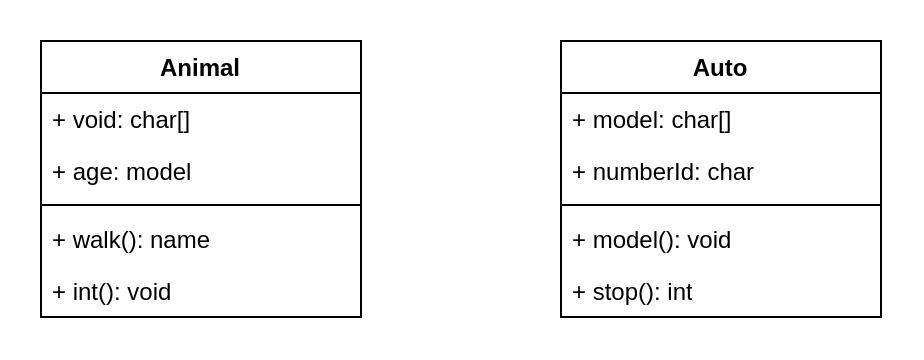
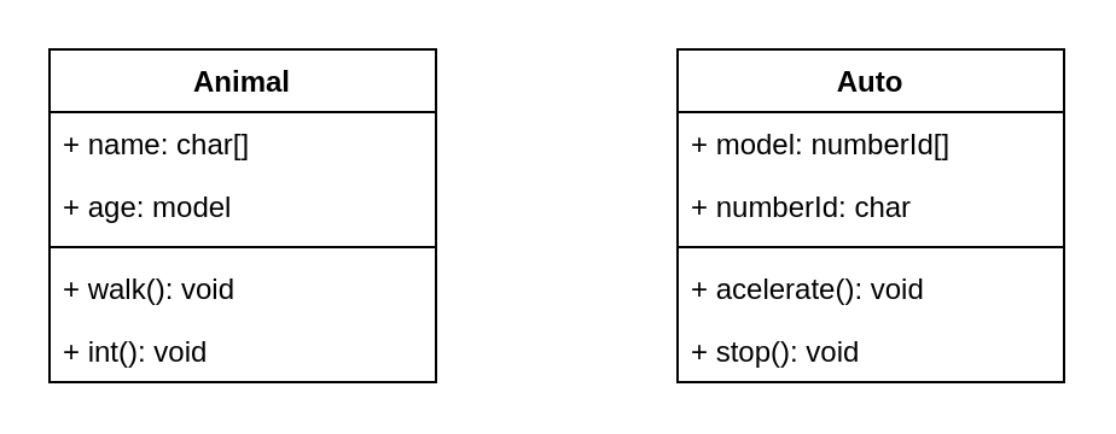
  <mxCell id="0" />
  <mxCell id="1" parent="0" />
  <mxCell id="2" value="Auto" style="swimlane;fontStyle=1;align=center;verticalAlign=top;childLayout=stackLayout;horizontal=1;startSize=26;horizontalStack=0;resizeParent=1;resizeParentMax=0;resizeLast=0;collapsible=1;marginBottom=0;whiteSpace=wrap;html=1;" vertex="1" parent="1"><mxGeometry x="280" y="20" width="160" height="138" as="geometry" /></mxCell>
- <mxCell id="3" value="+ model: char[]" style="text;strokeColor=none;fillColor=none;align=left;verticalAlign=top;spacingLeft=4;spacingRight=4;overflow=hidden;rotatable=0;points=[[0,0.5],[1,0.5]];portConstraint=eastwest;whiteSpace=wrap;html=1;" vertex="1" parent="2"><mxGeometry y="26" width="160" height="26" as="geometry" /></mxCell>
+ <mxCell id="3" value="+ model: numberId[]" style="text;strokeColor=none;fillColor=none;align=left;verticalAlign=top;spacingLeft=4;spacingRight=4;overflow=hidden;rotatable=0;points=[[0,0.5],[1,0.5]];portConstraint=eastwest;whiteSpace=wrap;html=1;" vertex="1" parent="2"><mxGeometry y="26" width="160" height="26" as="geometry" /></mxCell>
  <mxCell id="4" value="+ numberId: char" style="text;strokeColor=none;fillColor=none;align=left;verticalAlign=top;spacingLeft=4;spacingRight=4;overflow=hidden;rotatable=0;points=[[0,0.5],[1,0.5]];portConstraint=eastwest;whiteSpace=wrap;html=1;" vertex="1" parent="2"><mxGeometry y="52" width="160" height="26" as="geometry" /></mxCell>
  <mxCell id="5" value="" style="line;strokeWidth=1;fillColor=none;align=left;verticalAlign=middle;spacingTop=-1;spacingLeft=3;spacingRight=3;rotatable=0;labelPosition=right;points=[];portConstraint=eastwest;strokeColor=inherit;" vertex="1" parent="2"><mxGeometry y="78" width="160" height="8" as="geometry" /></mxCell>
- <mxCell id="6" value="+ model(): void" style="text;strokeColor=none;fillColor=none;align=left;verticalAlign=top;spacingLeft=4;spacingRight=4;overflow=hidden;rotatable=0;points=[[0,0.5],[1,0.5]];portConstraint=eastwest;whiteSpace=wrap;html=1;" vertex="1" parent="2"><mxGeometry y="86" width="160" height="26" as="geometry" /></mxCell>
- <mxCell id="7" value="+ stop(): int" style="text;strokeColor=none;fillColor=none;align=left;verticalAlign=top;spacingLeft=4;spacingRight=4;overflow=hidden;rotatable=0;points=[[0,0.5],[1,0.5]];portConstraint=eastwest;whiteSpace=wrap;html=1;" vertex="1" parent="2"><mxGeometry y="112" width="160" height="26" as="geometry" /></mxCell>
+ <mxCell id="6" value="+ acelerate(): void" style="text;strokeColor=none;fillColor=none;align=left;verticalAlign=top;spacingLeft=4;spacingRight=4;overflow=hidden;rotatable=0;points=[[0,0.5],[1,0.5]];portConstraint=eastwest;whiteSpace=wrap;html=1;" vertex="1" parent="2"><mxGeometry y="86" width="160" height="26" as="geometry" /></mxCell>
+ <mxCell id="7" value="+ stop(): void" style="text;strokeColor=none;fillColor=none;align=left;verticalAlign=top;spacingLeft=4;spacingRight=4;overflow=hidden;rotatable=0;points=[[0,0.5],[1,0.5]];portConstraint=eastwest;whiteSpace=wrap;html=1;" vertex="1" parent="2"><mxGeometry y="112" width="160" height="26" as="geometry" /></mxCell>
  <mxCell id="8" value="Animal" style="swimlane;fontStyle=1;align=center;verticalAlign=top;childLayout=stackLayout;horizontal=1;startSize=26;horizontalStack=0;resizeParent=1;resizeParentMax=0;resizeLast=0;collapsible=1;marginBottom=0;whiteSpace=wrap;html=1;" vertex="1" parent="1"><mxGeometry x="20" y="20" width="160" height="138" as="geometry" /></mxCell>
- <mxCell id="9" value="+ void: char[]" style="text;strokeColor=none;fillColor=none;align=left;verticalAlign=top;spacingLeft=4;spacingRight=4;overflow=hidden;rotatable=0;points=[[0,0.5],[1,0.5]];portConstraint=eastwest;whiteSpace=wrap;html=1;" vertex="1" parent="8"><mxGeometry y="26" width="160" height="26" as="geometry" /></mxCell>
+ <mxCell id="9" value="+ name: char[]" style="text;strokeColor=none;fillColor=none;align=left;verticalAlign=top;spacingLeft=4;spacingRight=4;overflow=hidden;rotatable=0;points=[[0,0.5],[1,0.5]];portConstraint=eastwest;whiteSpace=wrap;html=1;" vertex="1" parent="8"><mxGeometry y="26" width="160" height="26" as="geometry" /></mxCell>
  <mxCell id="10" value="+ age: model" style="text;strokeColor=none;fillColor=none;align=left;verticalAlign=top;spacingLeft=4;spacingRight=4;overflow=hidden;rotatable=0;points=[[0,0.5],[1,0.5]];portConstraint=eastwest;whiteSpace=wrap;html=1;" vertex="1" parent="8"><mxGeometry y="52" width="160" height="26" as="geometry" /></mxCell>
  <mxCell id="11" value="" style="line;strokeWidth=1;fillColor=none;align=left;verticalAlign=middle;spacingTop=-1;spacingLeft=3;spacingRight=3;rotatable=0;labelPosition=right;points=[];portConstraint=eastwest;strokeColor=inherit;" vertex="1" parent="8"><mxGeometry y="78" width="160" height="8" as="geometry" /></mxCell>
- <mxCell id="12" value="+ walk(): name&lt;div&gt;&lt;br&gt;&lt;/div&gt;" style="text;strokeColor=none;fillColor=none;align=left;verticalAlign=top;spacingLeft=4;spacingRight=4;overflow=hidden;rotatable=0;points=[[0,0.5],[1,0.5]];portConstraint=eastwest;whiteSpace=wrap;html=1;" vertex="1" parent="8"><mxGeometry y="86" width="160" height="26" as="geometry" /></mxCell>
+ <mxCell id="12" value="+ walk(): void&lt;div&gt;&lt;br&gt;&lt;/div&gt;" style="text;strokeColor=none;fillColor=none;align=left;verticalAlign=top;spacingLeft=4;spacingRight=4;overflow=hidden;rotatable=0;points=[[0,0.5],[1,0.5]];portConstraint=eastwest;whiteSpace=wrap;html=1;" vertex="1" parent="8"><mxGeometry y="86" width="160" height="26" as="geometry" /></mxCell>
  <mxCell id="13" value="+ int(): void&lt;div&gt;&lt;br&gt;&lt;/div&gt;" style="text;strokeColor=none;fillColor=none;align=left;verticalAlign=top;spacingLeft=4;spacingRight=4;overflow=hidden;rotatable=0;points=[[0,0.5],[1,0.5]];portConstraint=eastwest;whiteSpace=wrap;html=1;" vertex="1" parent="8"><mxGeometry y="112" width="160" height="26" as="geometry" /></mxCell>
